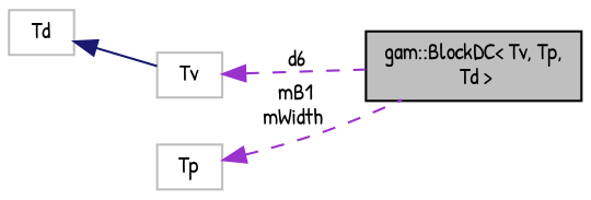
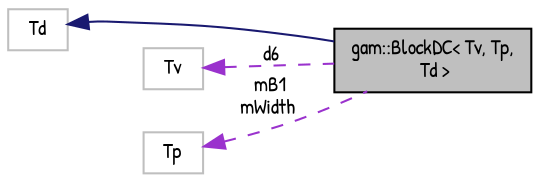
  digraph {
    fontname="Patrick Hand"
    rankdir=LR
    node [color=grey75 fontname="Patrick Hand" fontsize=10 shape=record]
    edge [color=darkorchid3 dir=back fontname="Patrick Hand" fontsize=10 labelfontname="FreeSans.ttf" labelfontsize=10 style=dashed]
    n1 [color=black fillcolor=grey75 fontcolor=black height=0.2 label="gam::BlockDC\< Tv, Tp,\l Td \>" style=filled width=0.4]
    n2 [height=0.2 label=Td width=0.4]
    n3 [height=0.2 label=Tv width=0.4]
    n4 [height=0.2 label=Tp width=0.4]
-   n2 -> n3 [color=midnightblue style=solid]
+   n2 -> n1 [color=midnightblue style=solid]
    n3 -> n1 [label=" d6"]
    n4 -> n1 [label=" mB1\nmWidth"]
  }
